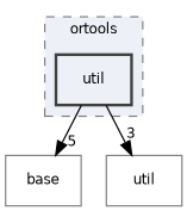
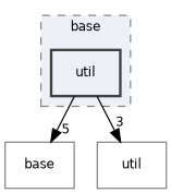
  digraph {
    compound=true
    node [color=grey50 fillcolor="#edf0f7" fontname=Helvetica fontsize=10 shape=box]
    edge [fontname=Helvetica fontsize=10 labeldistance=1.5 labelfontname=Helvetica labelfontsize=10]
    n1 [color=grey25 label=util style="filled,bold,"]
    n2 [label=base]
    n3 [label=util]
    subgraph cluster_1 {
      bgcolor="#edf0f7"
      fontname=Helvetica
      fontsize=10
-     label=ortools
+     label=base
      pencolor=grey50
      style="filled,dashed,"
      n1
    }
    n1 -> n2 [headlabel=5]
    n1 -> n3 [headlabel=3]
  }
